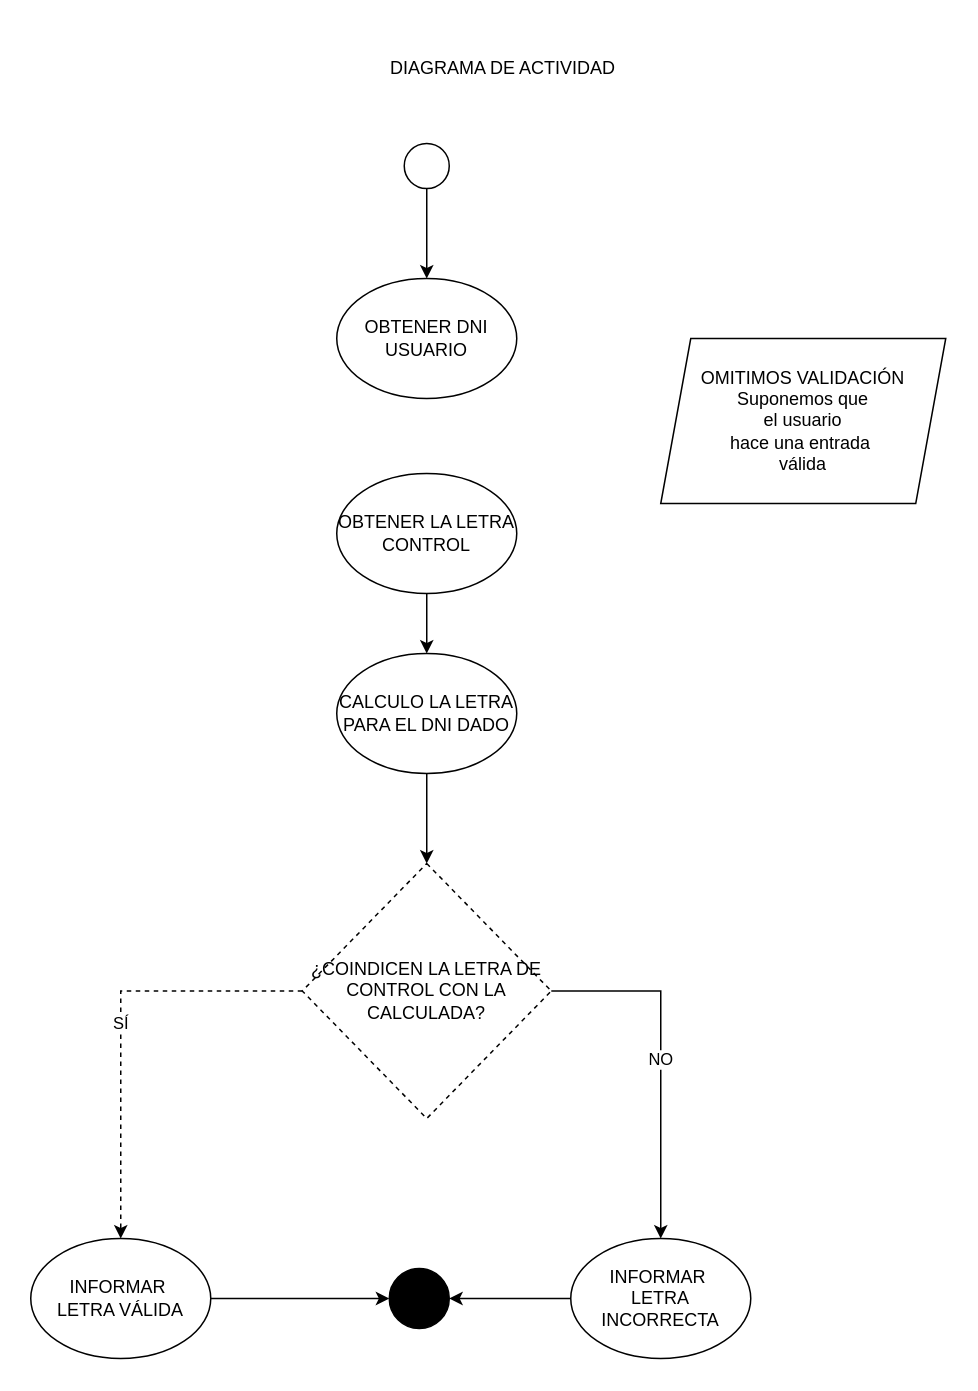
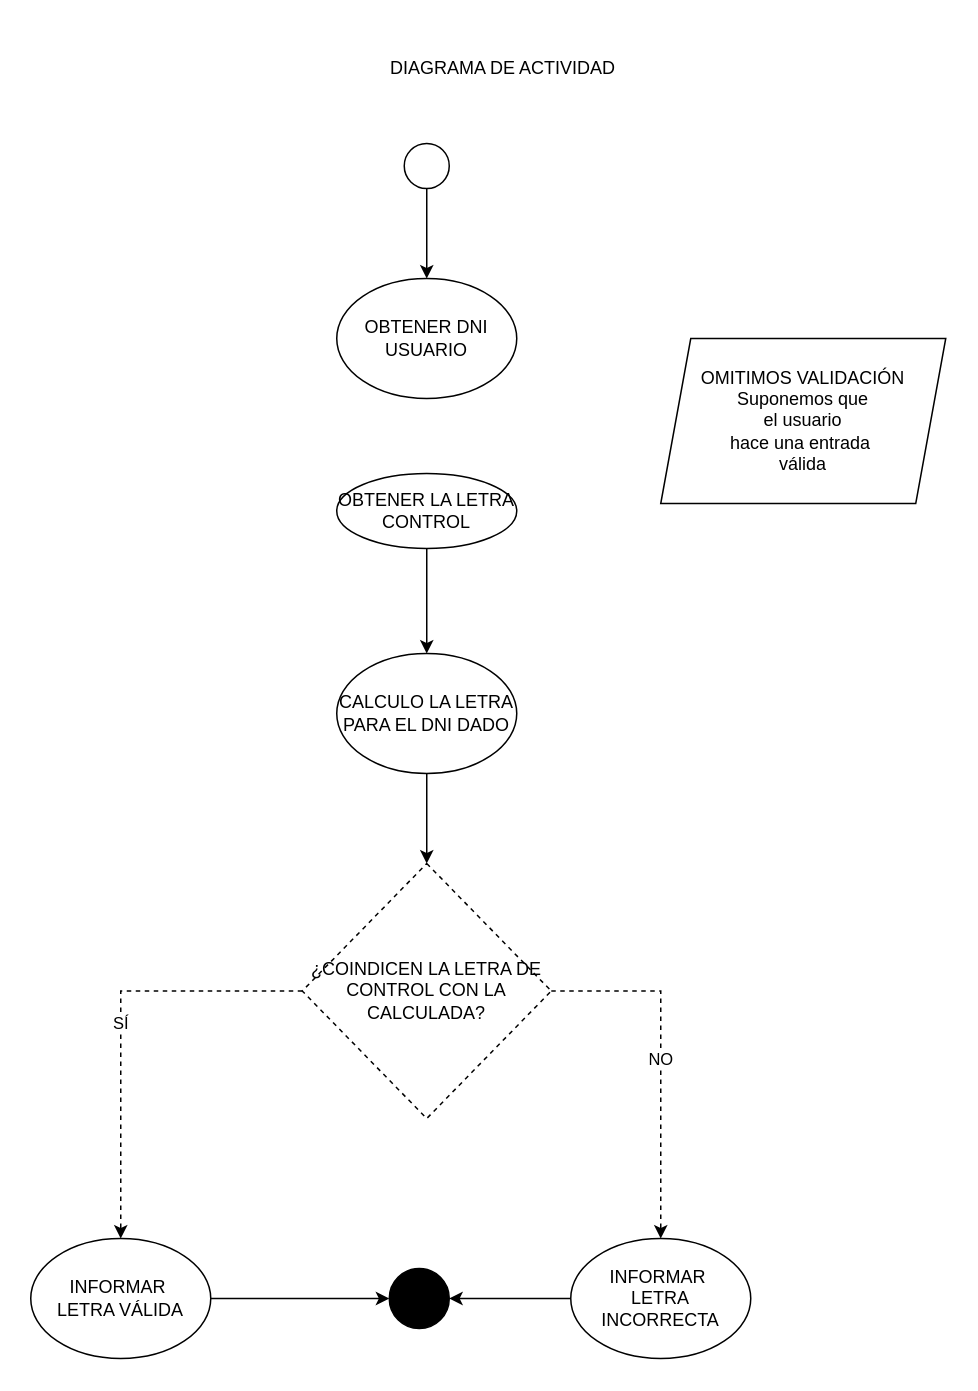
  <mxCell id="0" />
  <mxCell id="1" parent="0" />
  <mxCell id="2" value="DIAGRAMA DE ACTIVIDAD" style="text;html=1;strokeColor=none;fillColor=none;align=center;verticalAlign=middle;whiteSpace=wrap;rounded=0;" vertex="1" parent="1"><mxGeometry x="225" y="20" width="220" height="50" as="geometry" /></mxCell>
  <mxCell id="3" value="OBTENER DNI USUARIO" style="ellipse;whiteSpace=wrap;html=1;" vertex="1" parent="1"><mxGeometry x="224" y="185" width="120" height="80" as="geometry" /></mxCell>
  <mxCell id="4" style="edgeStyle=orthogonalEdgeStyle;rounded=0;orthogonalLoop=1;jettySize=auto;html=1;entryX=0.5;entryY=0;entryDx=0;entryDy=0;" edge="1" parent="1" source="5" target="3"><mxGeometry relative="1" as="geometry" /></mxCell>
  <mxCell id="5" value="" style="ellipse;whiteSpace=wrap;html=1;aspect=fixed;" vertex="1" parent="1"><mxGeometry x="269" y="95" width="30" height="30" as="geometry" /></mxCell>
  <mxCell id="6" style="edgeStyle=orthogonalEdgeStyle;rounded=0;orthogonalLoop=1;jettySize=auto;html=1;exitX=0.5;exitY=1;exitDx=0;exitDy=0;entryX=0.5;entryY=0;entryDx=0;entryDy=0;" edge="1" parent="1" source="7" target="10"><mxGeometry relative="1" as="geometry" /></mxCell>
- <mxCell id="7" value="OBTENER LA LETRA CONTROL" style="ellipse;whiteSpace=wrap;html=1;" vertex="1" parent="1"><mxGeometry x="224" y="315" width="120" height="80" as="geometry" /></mxCell>
+ <mxCell id="7" value="OBTENER LA LETRA CONTROL" style="ellipse;whiteSpace=wrap;html=1;" vertex="1" parent="1"><mxGeometry x="224" y="315" width="120" height="50" as="geometry" /></mxCell>
  <mxCell id="8" value="OMITIMOS VALIDACIÓN&lt;br&gt;Suponemos que&lt;br&gt;el usuario&lt;br&gt;hace una entrada&amp;nbsp;&lt;br&gt;válida" style="shape=parallelogram;perimeter=parallelogramPerimeter;whiteSpace=wrap;html=1;fixedSize=1;" vertex="1" parent="1"><mxGeometry x="440" y="225" width="190" height="110" as="geometry" /></mxCell>
  <mxCell id="9" style="edgeStyle=orthogonalEdgeStyle;rounded=0;orthogonalLoop=1;jettySize=auto;html=1;entryX=0.5;entryY=0;entryDx=0;entryDy=0;" edge="1" parent="1" source="10" target="13"><mxGeometry relative="1" as="geometry" /></mxCell>
  <mxCell id="10" value="CALCULO LA LETRA&lt;br&gt;PARA EL DNI DADO" style="ellipse;whiteSpace=wrap;html=1;" vertex="1" parent="1"><mxGeometry x="224" y="435" width="120" height="80" as="geometry" /></mxCell>
  <mxCell id="11" value="SÍ" style="edgeStyle=orthogonalEdgeStyle;rounded=0;orthogonalLoop=1;jettySize=auto;html=1;dashed=1;" edge="1" parent="1" source="13" target="15"><mxGeometry relative="1" as="geometry" /></mxCell>
- <mxCell id="12" value="NO" style="edgeStyle=orthogonalEdgeStyle;rounded=0;orthogonalLoop=1;jettySize=auto;html=1;entryX=0.5;entryY=0;entryDx=0;entryDy=0;" edge="1" parent="1" source="13" target="17"><mxGeometry relative="1" as="geometry" /></mxCell>
+ <mxCell id="12" value="NO" style="edgeStyle=orthogonalEdgeStyle;rounded=0;orthogonalLoop=1;jettySize=auto;html=1;entryX=0.5;entryY=0;entryDx=0;entryDy=0;dashed=1;" edge="1" parent="1" source="13" target="17"><mxGeometry relative="1" as="geometry" /></mxCell>
  <mxCell id="13" value="¿COINDICEN LA LETRA DE CONTROL CON LA CALCULADA?" style="rhombus;whiteSpace=wrap;html=1;dashed=1;" vertex="1" parent="1"><mxGeometry x="201" y="575" width="166" height="170" as="geometry" /></mxCell>
  <mxCell id="14" style="edgeStyle=orthogonalEdgeStyle;rounded=0;orthogonalLoop=1;jettySize=auto;html=1;entryX=0;entryY=0.5;entryDx=0;entryDy=0;" edge="1" parent="1" source="15" target="18"><mxGeometry relative="1" as="geometry" /></mxCell>
  <mxCell id="15" value="INFORMAR&amp;nbsp;&lt;br&gt;LETRA VÁLIDA" style="ellipse;whiteSpace=wrap;html=1;" vertex="1" parent="1"><mxGeometry x="20" y="825" width="120" height="80" as="geometry" /></mxCell>
  <mxCell id="16" style="edgeStyle=orthogonalEdgeStyle;rounded=0;orthogonalLoop=1;jettySize=auto;html=1;entryX=1;entryY=0.5;entryDx=0;entryDy=0;" edge="1" parent="1" source="17" target="18"><mxGeometry relative="1" as="geometry" /></mxCell>
  <mxCell id="17" value="INFORMAR&amp;nbsp;&lt;br&gt;LETRA INCORRECTA" style="ellipse;whiteSpace=wrap;html=1;" vertex="1" parent="1"><mxGeometry x="380" y="825" width="120" height="80" as="geometry" /></mxCell>
  <mxCell id="18" value="" style="ellipse;whiteSpace=wrap;html=1;aspect=fixed;fillColor=#000000;" vertex="1" parent="1"><mxGeometry x="259" y="845" width="40" height="40" as="geometry" /></mxCell>
